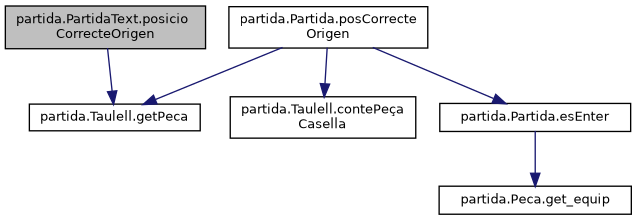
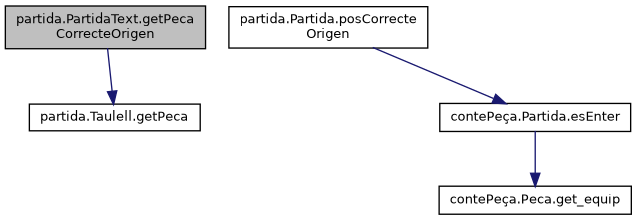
  digraph {
    rankdir=TB
    node [color=black fillcolor=white fontname=Helvetica fontsize=10 shape=record style=filled]
    edge [color=midnightblue fontname=Helvetica fontsize=10 labelfontname=Helvetica labelfontsize=10 style=solid]
-   n1 [fillcolor=grey75 fontcolor=black height=0.2 label="partida.PartidaText.posicio\lCorrecteOrigen" width=0.4]
+   n1 [fillcolor=grey75 fontcolor=black height=0.2 label="partida.PartidaText.getPeca\lCorrecteOrigen" width=0.4]
    n2 [height=0.2 label="partida.Taulell.getPeca" width=0.4]
    n3 [height=0.2 label="partida.Partida.posCorrecte\lOrigen" width=0.4]
-   n4 [height=0.2 label="partida.Taulell.contePeça\lCasella" width=0.4]
-   n5 [height=0.2 label="partida.Partida.esEnter" width=0.4]
-   n6 [height=0.2 label="partida.Peca.get_equip" width=0.4]
+   n5 [height=0.2 label="contePeça.Partida.esEnter" width=0.4]
+   n6 [height=0.2 label="contePeça.Peca.get_equip" width=0.4]
    n1 -> n2
-   n3 -> n2
-   n3 -> n4
    n3 -> n5
    n5 -> n6
  }
